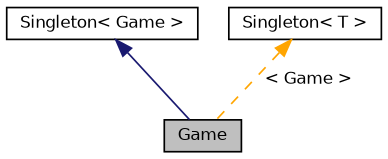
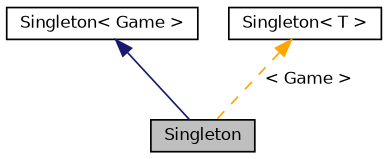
  digraph {
    node [color=black fillcolor=white fontname=Helvetica fontsize=10 shape=record style=filled]
    edge [dir=back fontname=Helvetica fontsize=10 labelfontname=Helvetica labelfontsize=10]
-   n1 [fillcolor=grey75 fontcolor=black height=0.2 label=Game width=0.4]
+   n1 [fillcolor=grey75 fontcolor=black height=0.2 label=Singleton width=0.4]
    n2 [height=0.2 label="Singleton\< Game \>" width=0.4]
    n3 [height=0.2 label="Singleton\< T \>" width=0.4]
    n2 -> n1 [color=midnightblue style=solid]
    n3 -> n1 [color=orange label=" \< Game \>" style=dashed]
  }
